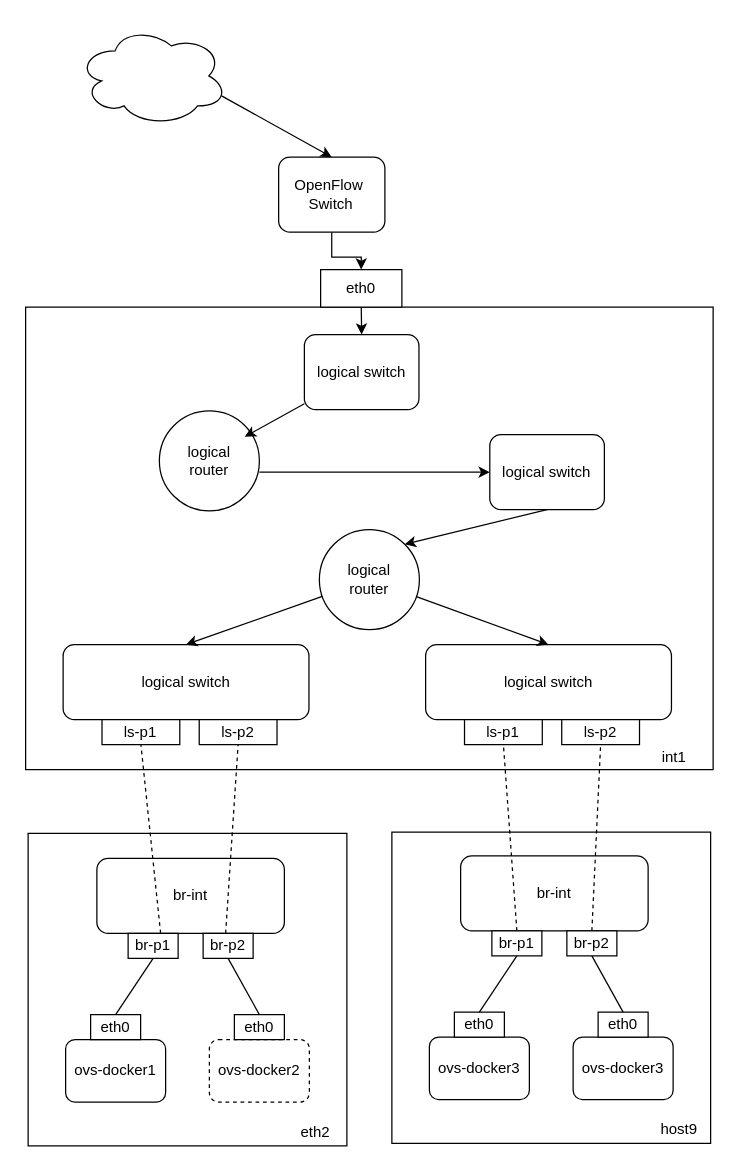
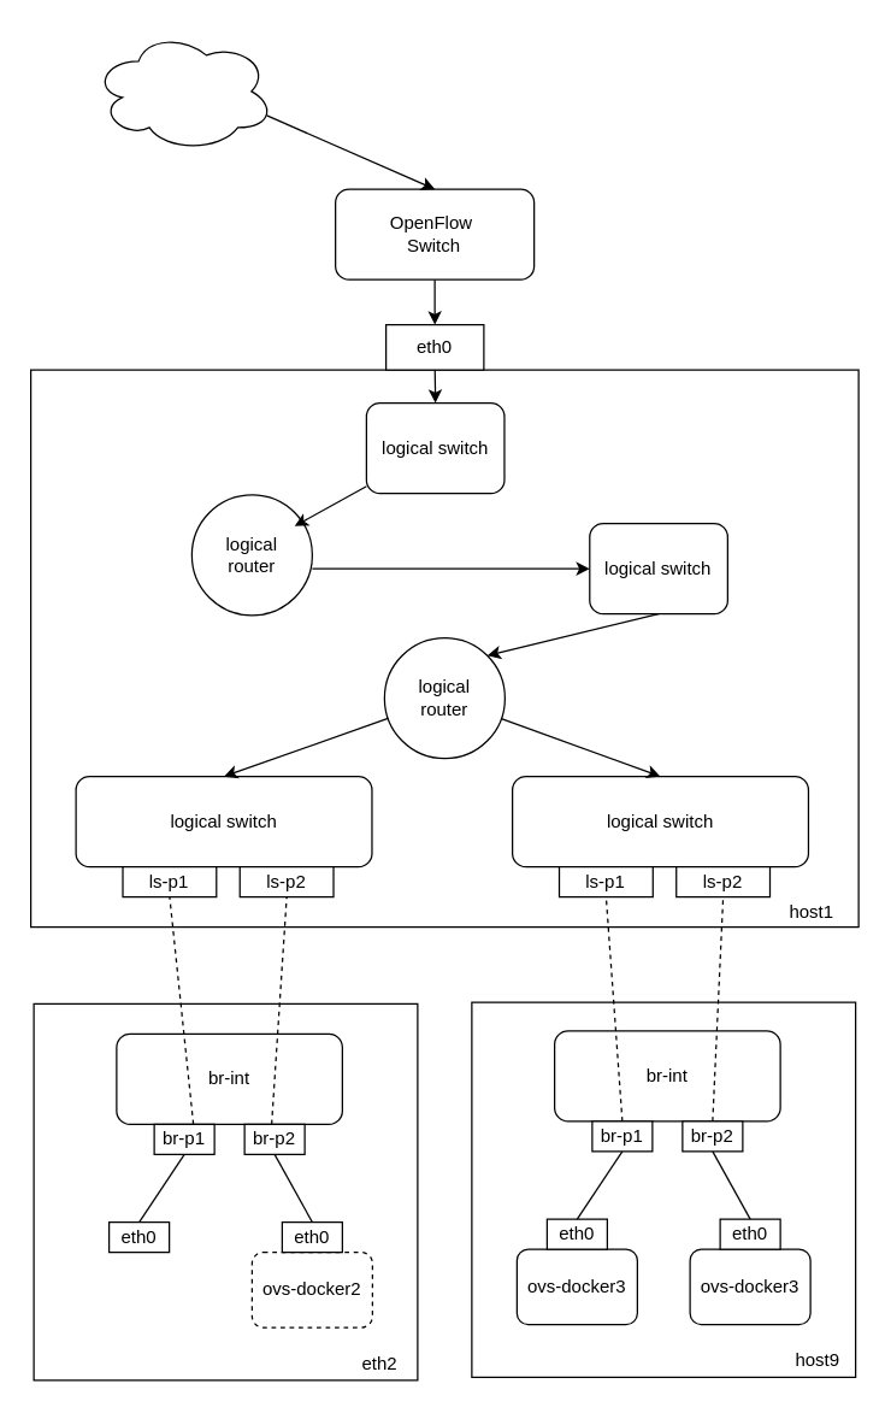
  <mxCell id="0" />
  <mxCell id="1" parent="0" />
  <mxCell id="2" value="" style="rounded=0;whiteSpace=wrap;html=1;" vertex="1" parent="1"><mxGeometry x="22" y="666" width="255" height="250" as="geometry" /></mxCell>
  <mxCell id="3" value="eth2" style="text;html=1;strokeColor=none;fillColor=none;align=center;verticalAlign=middle;whiteSpace=wrap;rounded=0;" vertex="1" parent="1"><mxGeometry x="232" y="895" width="40" height="20" as="geometry" /></mxCell>
- <mxCell id="4" value="ovs-docker1" style="rounded=1;whiteSpace=wrap;html=1;" vertex="1" parent="1"><mxGeometry x="52" y="831" width="80" height="50" as="geometry" /></mxCell>
  <mxCell id="5" value="eth0" style="rounded=0;whiteSpace=wrap;html=1;" vertex="1" parent="1"><mxGeometry x="72" y="811" width="40" height="20" as="geometry" /></mxCell>
  <mxCell id="6" value="br-int" style="rounded=1;whiteSpace=wrap;html=1;" vertex="1" parent="1"><mxGeometry x="77" y="686" width="150" height="60" as="geometry" /></mxCell>
  <mxCell id="7" style="rounded=0;orthogonalLoop=1;jettySize=auto;html=1;entryX=0.5;entryY=0;entryDx=0;entryDy=0;exitX=0.5;exitY=1;exitDx=0;exitDy=0;endArrow=none;endFill=0;" edge="1" parent="1" source="8" target="5"><mxGeometry relative="1" as="geometry" /></mxCell>
  <mxCell id="8" value="br-p1" style="rounded=0;whiteSpace=wrap;html=1;" vertex="1" parent="1"><mxGeometry x="102" y="746" width="40" height="20" as="geometry" /></mxCell>
  <mxCell id="9" value="ovs-docker2" style="rounded=1;whiteSpace=wrap;html=1;dashed=1;" vertex="1" parent="1"><mxGeometry x="167" y="831" width="80" height="50" as="geometry" /></mxCell>
  <mxCell id="10" value="eth0" style="rounded=0;whiteSpace=wrap;html=1;" vertex="1" parent="1"><mxGeometry x="187" y="811" width="40" height="20" as="geometry" /></mxCell>
  <mxCell id="11" style="edgeStyle=none;rounded=0;orthogonalLoop=1;jettySize=auto;html=1;entryX=0.5;entryY=0;entryDx=0;entryDy=0;exitX=0.5;exitY=1;exitDx=0;exitDy=0;endArrow=none;endFill=0;" edge="1" parent="1" source="12" target="10"><mxGeometry relative="1" as="geometry" /></mxCell>
  <mxCell id="12" value="br-p2" style="rounded=0;whiteSpace=wrap;html=1;" vertex="1" parent="1"><mxGeometry x="162" y="746" width="40" height="20" as="geometry" /></mxCell>
  <mxCell id="13" value="" style="rounded=0;whiteSpace=wrap;html=1;" vertex="1" parent="1"><mxGeometry x="313" y="665" width="255" height="249" as="geometry" /></mxCell>
  <mxCell id="14" value="host9" style="text;html=1;strokeColor=none;fillColor=none;align=center;verticalAlign=middle;whiteSpace=wrap;rounded=0;" vertex="1" parent="1"><mxGeometry x="523" y="893" width="40" height="20" as="geometry" /></mxCell>
  <mxCell id="15" value="ovs-docker3" style="rounded=1;whiteSpace=wrap;html=1;" vertex="1" parent="1"><mxGeometry x="343" y="829" width="80" height="50" as="geometry" /></mxCell>
  <mxCell id="16" value="eth0" style="rounded=0;whiteSpace=wrap;html=1;" vertex="1" parent="1"><mxGeometry x="363" y="809" width="40" height="20" as="geometry" /></mxCell>
  <mxCell id="17" value="br-int" style="rounded=1;whiteSpace=wrap;html=1;" vertex="1" parent="1"><mxGeometry x="368" y="684" width="150" height="60" as="geometry" /></mxCell>
  <mxCell id="18" style="rounded=0;orthogonalLoop=1;jettySize=auto;html=1;entryX=0.5;entryY=0;entryDx=0;entryDy=0;exitX=0.5;exitY=1;exitDx=0;exitDy=0;endArrow=none;endFill=0;" edge="1" parent="1" source="19" target="16"><mxGeometry relative="1" as="geometry" /></mxCell>
  <mxCell id="19" value="br-p1" style="rounded=0;whiteSpace=wrap;html=1;" vertex="1" parent="1"><mxGeometry x="393" y="744" width="40" height="20" as="geometry" /></mxCell>
  <mxCell id="20" value="ovs-docker3" style="rounded=1;whiteSpace=wrap;html=1;" vertex="1" parent="1"><mxGeometry x="458" y="829" width="80" height="50" as="geometry" /></mxCell>
  <mxCell id="21" value="eth0" style="rounded=0;whiteSpace=wrap;html=1;" vertex="1" parent="1"><mxGeometry x="478" y="809" width="40" height="20" as="geometry" /></mxCell>
  <mxCell id="22" style="edgeStyle=none;rounded=0;orthogonalLoop=1;jettySize=auto;html=1;entryX=0.5;entryY=0;entryDx=0;entryDy=0;exitX=0.5;exitY=1;exitDx=0;exitDy=0;endArrow=none;endFill=0;" edge="1" parent="1" source="23" target="21"><mxGeometry relative="1" as="geometry" /></mxCell>
  <mxCell id="23" value="br-p2" style="rounded=0;whiteSpace=wrap;html=1;" vertex="1" parent="1"><mxGeometry x="453" y="744" width="40" height="20" as="geometry" /></mxCell>
  <mxCell id="24" value="" style="rounded=0;whiteSpace=wrap;html=1;" vertex="1" parent="1"><mxGeometry x="20" y="245" width="550" height="370" as="geometry" /></mxCell>
- <mxCell id="25" value="int1" style="text;html=1;strokeColor=none;fillColor=none;align=center;verticalAlign=middle;whiteSpace=wrap;rounded=0;" vertex="1" parent="1"><mxGeometry x="507.778" y="595" width="62.222" height="20" as="geometry" /></mxCell>
+ <mxCell id="25" value="host1" style="text;html=1;strokeColor=none;fillColor=none;align=center;verticalAlign=middle;whiteSpace=wrap;rounded=0;" vertex="1" parent="1"><mxGeometry x="507.778" y="595" width="62.222" height="20" as="geometry" /></mxCell>
  <mxCell id="26" value="&lt;span style=&quot;white-space: normal&quot;&gt;logical switch&lt;/span&gt;" style="rounded=1;whiteSpace=wrap;html=1;" vertex="1" parent="1"><mxGeometry x="50" y="515" width="196.67" height="60" as="geometry" /></mxCell>
  <mxCell id="27" value="ls-p1" style="rounded=0;whiteSpace=wrap;html=1;" vertex="1" parent="1"><mxGeometry x="81.114" y="575" width="62.222" height="20" as="geometry" /></mxCell>
  <mxCell id="28" value="ls-p2" style="rounded=0;whiteSpace=wrap;html=1;" vertex="1" parent="1"><mxGeometry x="158.892" y="575" width="62.222" height="20" as="geometry" /></mxCell>
  <mxCell id="29" value="&lt;span style=&quot;white-space: normal&quot;&gt;logical switch&lt;/span&gt;" style="rounded=1;whiteSpace=wrap;html=1;" vertex="1" parent="1"><mxGeometry x="340" y="515" width="196.67" height="60" as="geometry" /></mxCell>
  <mxCell id="30" value="ls-p1" style="rounded=0;whiteSpace=wrap;html=1;" vertex="1" parent="1"><mxGeometry x="371.114" y="575" width="62.222" height="20" as="geometry" /></mxCell>
  <mxCell id="31" value="ls-p2" style="rounded=0;whiteSpace=wrap;html=1;" vertex="1" parent="1"><mxGeometry x="448.892" y="575" width="62.222" height="20" as="geometry" /></mxCell>
  <mxCell id="32" value="" style="endArrow=none;dashed=1;html=1;entryX=0.5;entryY=1;entryDx=0;entryDy=0;exitX=0.5;exitY=0;exitDx=0;exitDy=0;" edge="1" parent="1" source="23" target="31"><mxGeometry width="50" height="50" relative="1" as="geometry"><mxPoint x="458" y="756" as="sourcePoint" /><mxPoint x="442.226" y="605" as="targetPoint" /></mxGeometry></mxCell>
  <mxCell id="33" value="" style="endArrow=none;dashed=1;html=1;exitX=0.5;exitY=0;exitDx=0;exitDy=0;entryX=0.5;entryY=1;entryDx=0;entryDy=0;" edge="1" parent="1" source="19" target="30"><mxGeometry width="50" height="50" relative="1" as="geometry"><mxPoint x="393" y="746" as="sourcePoint" /><mxPoint x="377" y="595" as="targetPoint" /></mxGeometry></mxCell>
  <mxCell id="34" value="" style="endArrow=none;dashed=1;html=1;entryX=0.5;entryY=1;entryDx=0;entryDy=0;" edge="1" parent="1" target="28"><mxGeometry width="50" height="50" relative="1" as="geometry"><mxPoint x="180" y="746" as="sourcePoint" /><mxPoint x="222" y="595" as="targetPoint" /></mxGeometry></mxCell>
  <mxCell id="35" value="" style="endArrow=none;dashed=1;html=1;entryX=0.5;entryY=1;entryDx=0;entryDy=0;exitX=0.34;exitY=1;exitDx=0;exitDy=0;exitPerimeter=0;" edge="1" parent="1" source="6" target="27"><mxGeometry width="50" height="50" relative="1" as="geometry"><mxPoint x="152" y="755" as="sourcePoint" /><mxPoint x="310" y="705" as="targetPoint" /></mxGeometry></mxCell>
  <mxCell id="36" style="edgeStyle=none;rounded=0;orthogonalLoop=1;jettySize=auto;html=1;entryX=0.5;entryY=0;entryDx=0;entryDy=0;" edge="1" parent="1" source="38" target="26"><mxGeometry relative="1" as="geometry" /></mxCell>
  <mxCell id="37" style="edgeStyle=none;rounded=0;orthogonalLoop=1;jettySize=auto;html=1;entryX=0.5;entryY=0;entryDx=0;entryDy=0;" edge="1" parent="1" source="38" target="29"><mxGeometry relative="1" as="geometry" /></mxCell>
  <mxCell id="38" value="logical&lt;br&gt;router" style="ellipse;whiteSpace=wrap;html=1;aspect=fixed;" vertex="1" parent="1"><mxGeometry x="255" y="423" width="80" height="80" as="geometry" /></mxCell>
  <mxCell id="39" style="edgeStyle=none;rounded=0;orthogonalLoop=1;jettySize=auto;html=1;exitX=0.5;exitY=1;exitDx=0;exitDy=0;entryX=1;entryY=0;entryDx=0;entryDy=0;" edge="1" parent="1" source="40" target="38"><mxGeometry relative="1" as="geometry" /></mxCell>
  <mxCell id="40" value="&lt;span style=&quot;white-space: normal&quot;&gt;logical switch&lt;/span&gt;" style="rounded=1;whiteSpace=wrap;html=1;" vertex="1" parent="1"><mxGeometry x="391.33" y="347" width="91.67" height="60" as="geometry" /></mxCell>
  <mxCell id="41" style="edgeStyle=none;rounded=0;orthogonalLoop=1;jettySize=auto;html=1;entryX=0;entryY=0.5;entryDx=0;entryDy=0;" edge="1" parent="1" target="40"><mxGeometry relative="1" as="geometry"><mxPoint x="207" y="377" as="sourcePoint" /></mxGeometry></mxCell>
  <mxCell id="42" value="logical&lt;br&gt;router" style="ellipse;whiteSpace=wrap;html=1;aspect=fixed;" vertex="1" parent="1"><mxGeometry x="127" y="328" width="80" height="80" as="geometry" /></mxCell>
  <mxCell id="43" style="rounded=0;orthogonalLoop=1;jettySize=auto;html=1;entryX=1;entryY=0;entryDx=0;entryDy=0;" edge="1" parent="1" source="44"><mxGeometry relative="1" as="geometry"><mxPoint x="195.284" y="348.716" as="targetPoint" /></mxGeometry></mxCell>
  <mxCell id="44" value="&lt;span style=&quot;white-space: normal&quot;&gt;logical switch&lt;/span&gt;" style="rounded=1;whiteSpace=wrap;html=1;" vertex="1" parent="1"><mxGeometry x="243" y="267" width="91.67" height="60" as="geometry" /></mxCell>
  <mxCell id="45" style="edgeStyle=none;rounded=0;orthogonalLoop=1;jettySize=auto;html=1;exitX=0.5;exitY=1;exitDx=0;exitDy=0;entryX=0.5;entryY=0;entryDx=0;entryDy=0;" edge="1" parent="1" source="46" target="44"><mxGeometry relative="1" as="geometry" /></mxCell>
  <mxCell id="46" value="eth0" style="rounded=0;whiteSpace=wrap;html=1;" vertex="1" parent="1"><mxGeometry x="256" y="215" width="65" height="30" as="geometry" /></mxCell>
  <mxCell id="47" style="edgeStyle=orthogonalEdgeStyle;rounded=0;orthogonalLoop=1;jettySize=auto;html=1;" edge="1" parent="1" source="48" target="46"><mxGeometry relative="1" as="geometry" /></mxCell>
- <mxCell id="48" value="OpenFlow&amp;nbsp;&lt;br&gt;Switch" style="rounded=1;whiteSpace=wrap;html=1;" vertex="1" parent="1"><mxGeometry x="222.42" y="125" width="85" height="60" as="geometry" /></mxCell>
+ <mxCell id="48" value="OpenFlow&amp;nbsp;&lt;br&gt;Switch" style="rounded=1;whiteSpace=wrap;html=1;" vertex="1" parent="1"><mxGeometry x="222.42" y="125" width="132" height="60" as="geometry" /></mxCell>
  <mxCell id="49" value="" style="ellipse;shape=cloud;whiteSpace=wrap;html=1;" vertex="1" parent="1"><mxGeometry x="61.58" y="20" width="120" height="80" as="geometry" /></mxCell>
  <mxCell id="50" value="" style="endArrow=classic;html=1;entryX=0.5;entryY=0;entryDx=0;entryDy=0;exitX=0.96;exitY=0.7;exitDx=0;exitDy=0;exitPerimeter=0;" edge="1" parent="1" source="49" target="48"><mxGeometry width="50" height="50" relative="1" as="geometry"><mxPoint x="180.78" y="61" as="sourcePoint" /><mxPoint x="313.58" y="265" as="targetPoint" /></mxGeometry></mxCell>
